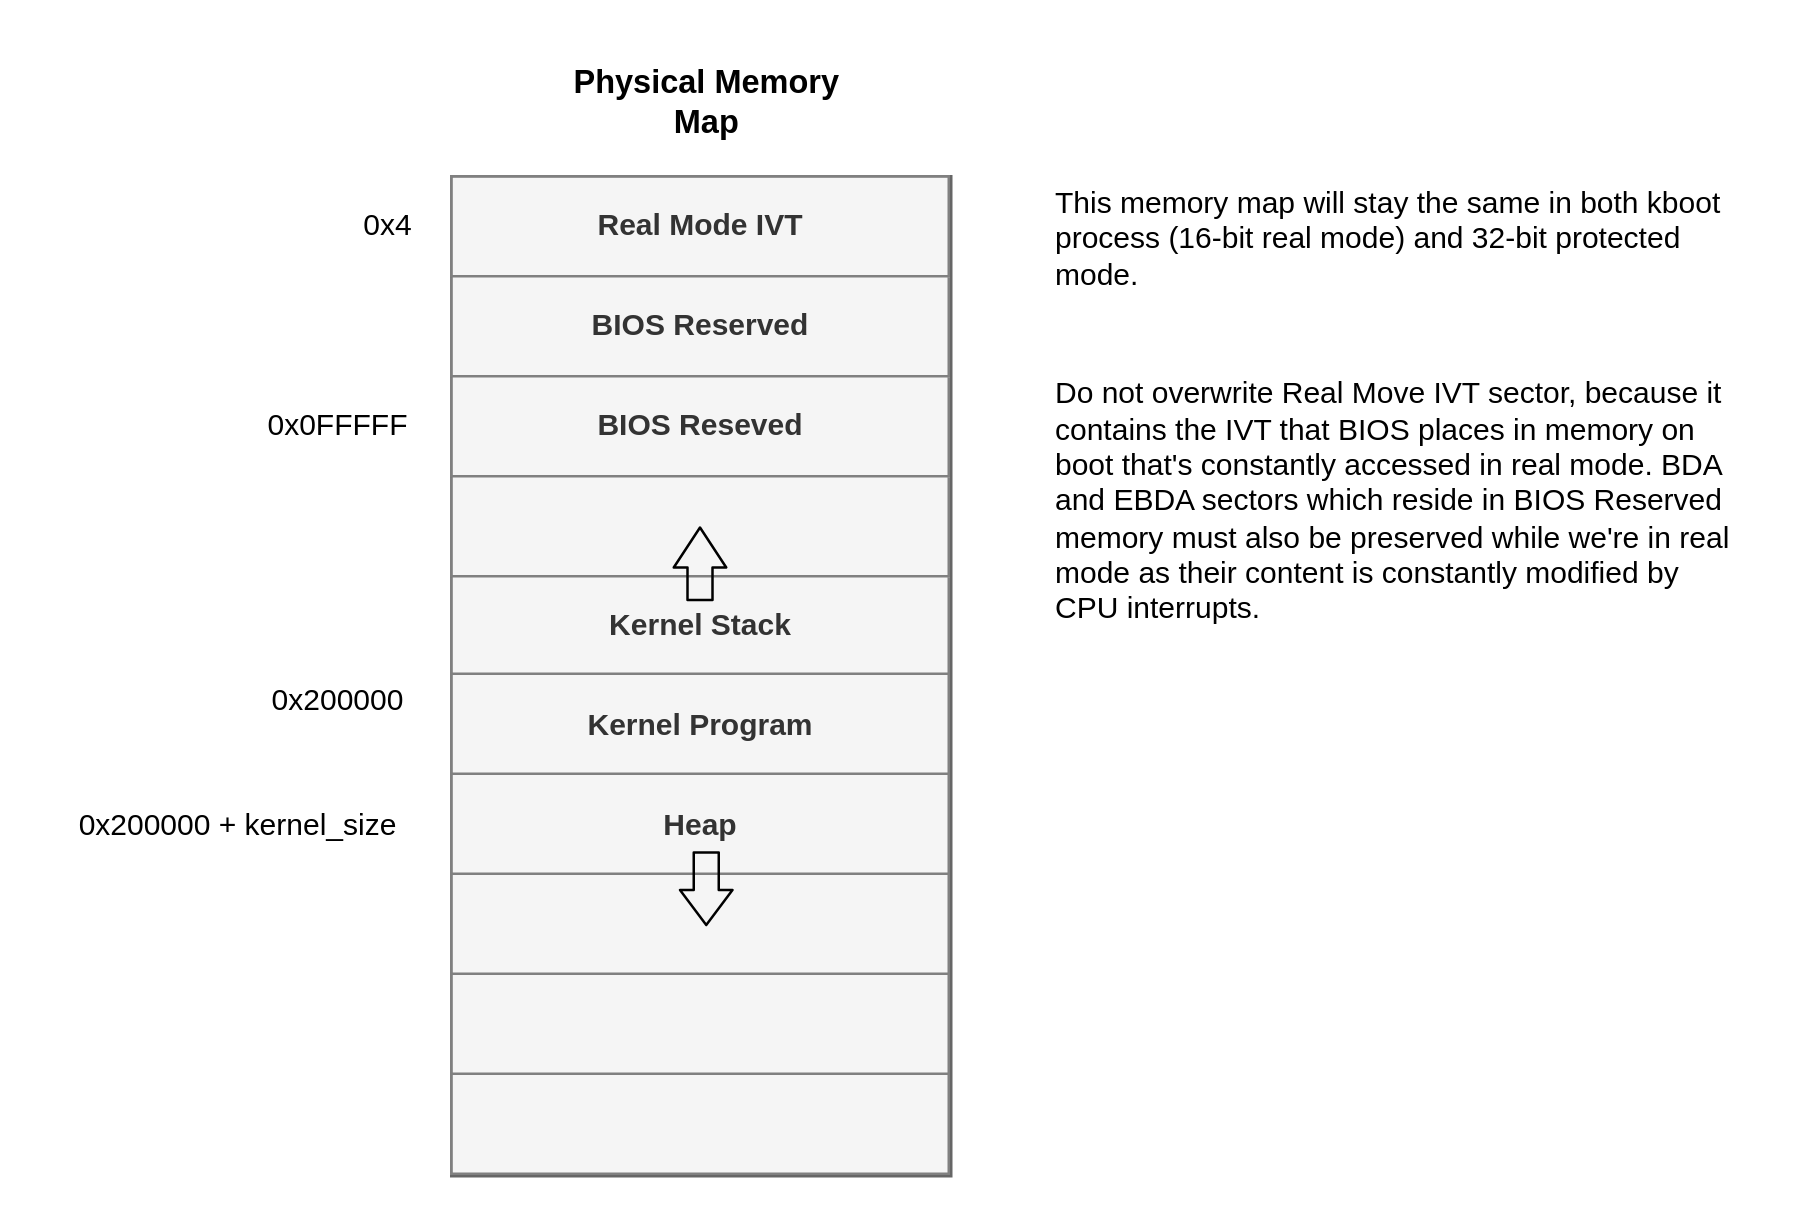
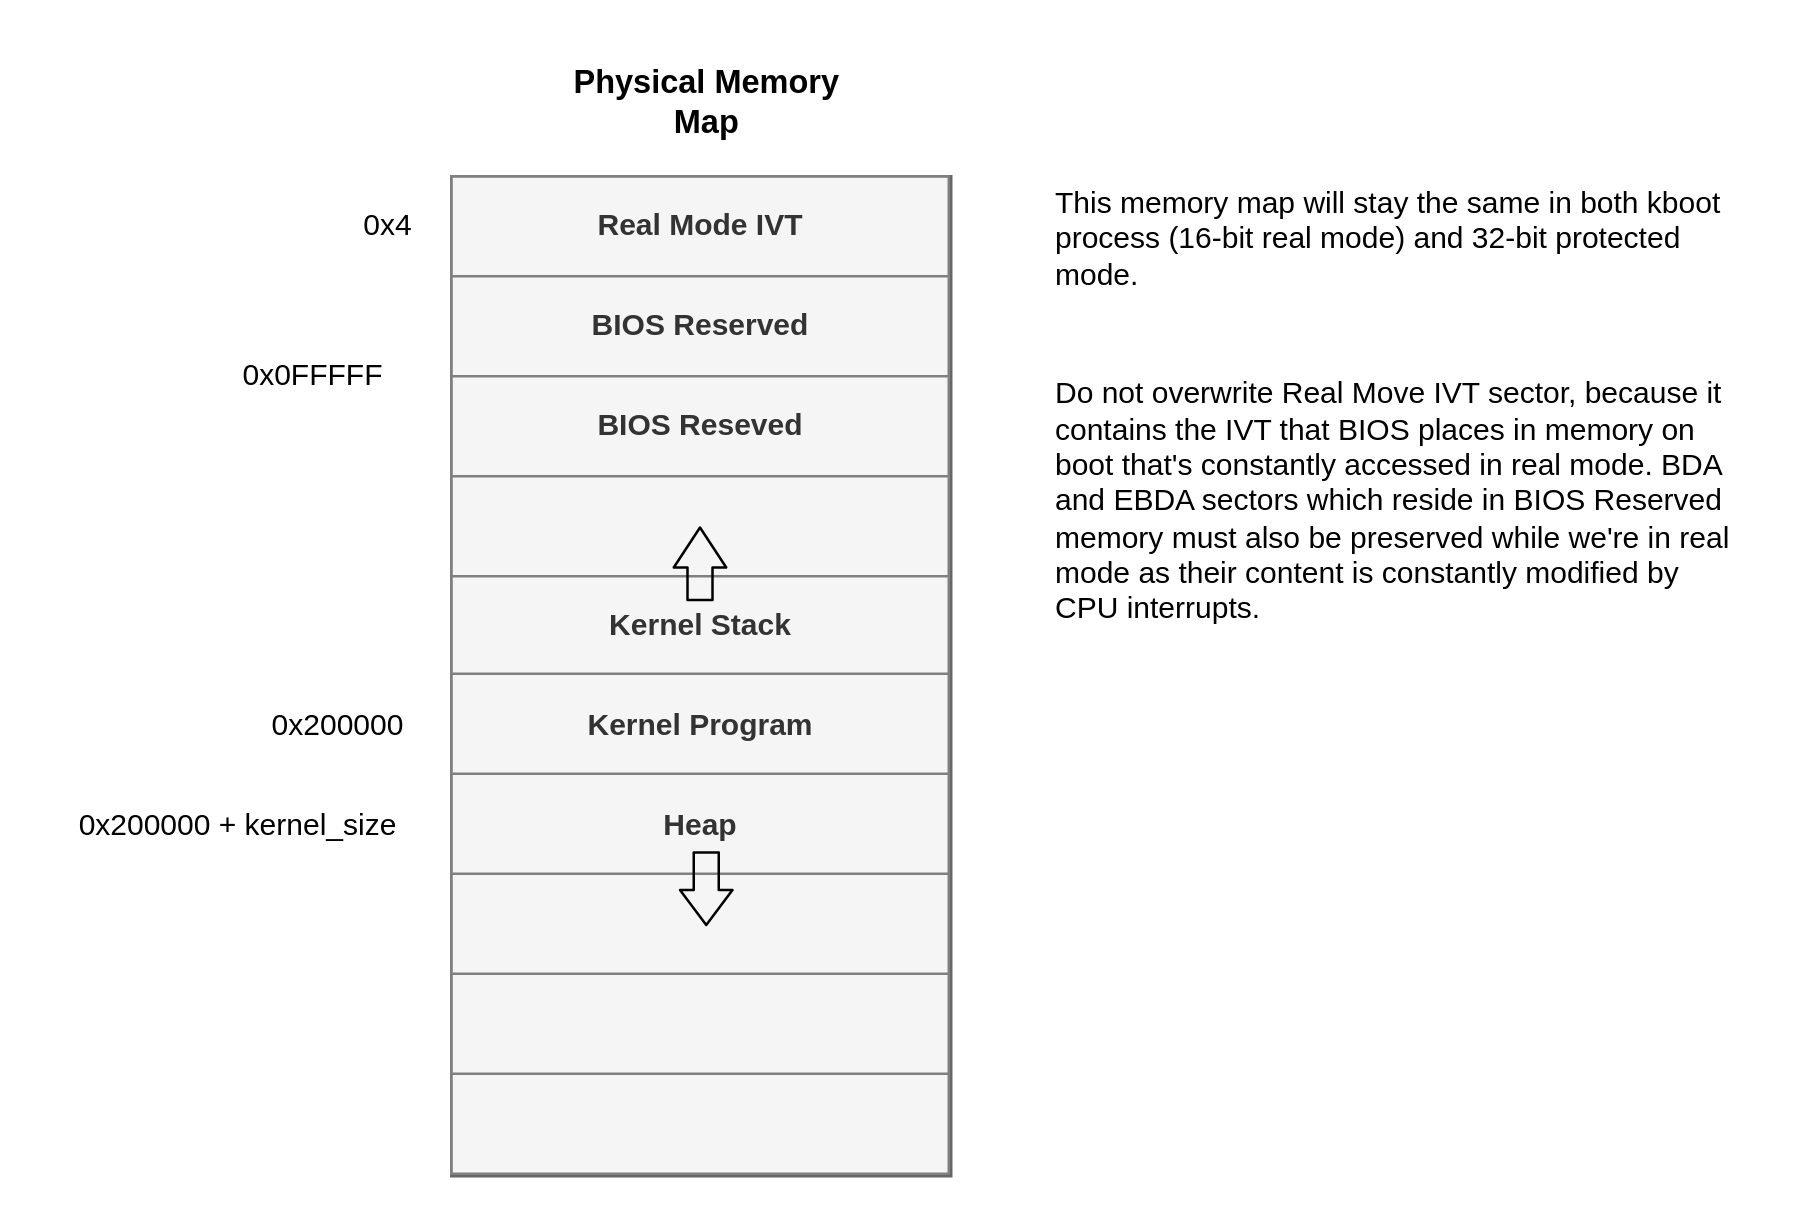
  <mxCell id="0" />
  <mxCell id="1" parent="0" />
  <mxCell id="2" value="&lt;table style=&quot;width: 100% ; height: 100% ; border-collapse: collapse&quot; width=&quot;100%&quot; cellpadding=&quot;4&quot; border=&quot;1&quot;&gt;&lt;tbody&gt;&lt;tr align=&quot;center&quot;&gt;&lt;td&gt;&lt;b&gt;Real Mode IVT&lt;br&gt;&lt;/b&gt;&lt;/td&gt;&lt;/tr&gt;&lt;tr&gt;&lt;td align=&quot;center&quot;&gt;&lt;b&gt;BIOS Reserved&lt;br&gt;&lt;/b&gt;&lt;/td&gt;&lt;/tr&gt;&lt;tr align=&quot;center&quot;&gt;&lt;td&gt;&lt;b&gt;BIOS Reseved&lt;br&gt;&lt;/b&gt;&lt;/td&gt;&lt;/tr&gt;&lt;tr align=&quot;center&quot;&gt;&lt;td&gt;&lt;b&gt;&lt;br&gt;&lt;/b&gt;&lt;/td&gt;&lt;/tr&gt;&lt;tr align=&quot;center&quot;&gt;&lt;td&gt;&lt;b&gt;&lt;b&gt;Kernel Stack&lt;/b&gt;&lt;/b&gt;&lt;/td&gt;&lt;/tr&gt;&lt;tr align=&quot;center&quot;&gt;&lt;td&gt;&lt;b&gt;Kernel Program&lt;/b&gt;&lt;/td&gt;&lt;/tr&gt;&lt;tr align=&quot;center&quot;&gt;&lt;td&gt;&lt;b&gt;Heap&lt;br&gt;&lt;/b&gt;&lt;/td&gt;&lt;/tr&gt;&lt;tr align=&quot;center&quot;&gt;&lt;td&gt;&lt;b&gt;&lt;br&gt;&lt;/b&gt;&lt;/td&gt;&lt;/tr&gt;&lt;tr&gt;&lt;td&gt;&lt;b&gt;&lt;br&gt;&lt;/b&gt;&lt;/td&gt;&lt;/tr&gt;&lt;tr align=&quot;center&quot;&gt;&lt;td&gt;&lt;b&gt;&lt;br&gt;&lt;/b&gt;&lt;/td&gt;&lt;/tr&gt;&lt;/tbody&gt;&lt;/table&gt;" style="text;html=1;overflow=fill;fillColor=#f5f5f5;strokeColor=#666666;fontColor=#333333;" parent="1" vertex="1"><mxGeometry x="180" y="70" width="200" height="400" as="geometry" /></mxCell>
- <mxCell id="3" value="0x200000" style="text;html=1;strokeColor=none;fillColor=none;align=center;verticalAlign=middle;whiteSpace=wrap;rounded=0;" parent="1" vertex="1"><mxGeometry x="100" y="270" width="70" height="20" as="geometry" /></mxCell>
+ <mxCell id="3" value="0x200000" style="text;html=1;strokeColor=none;fillColor=none;align=center;verticalAlign=middle;whiteSpace=wrap;rounded=0;" parent="1" vertex="1"><mxGeometry x="100" y="280" width="70" height="20" as="geometry" /></mxCell>
  <mxCell id="4" value="0x4" style="text;html=1;strokeColor=none;fillColor=none;align=center;verticalAlign=middle;whiteSpace=wrap;rounded=0;" parent="1" vertex="1"><mxGeometry x="140" y="80" width="30" height="20" as="geometry" /></mxCell>
  <mxCell id="5" value="0x200000 + kernel_size" style="text;html=1;strokeColor=none;fillColor=none;align=center;verticalAlign=middle;whiteSpace=wrap;rounded=0;" parent="1" vertex="1"><mxGeometry x="20" y="320" width="150" height="20" as="geometry" /></mxCell>
  <mxCell id="6" value="&lt;b&gt;&lt;font style=&quot;font-size: 13px&quot;&gt;Physical Memory Map&lt;/font&gt;&lt;/b&gt;" style="text;html=1;strokeColor=none;fillColor=none;align=center;verticalAlign=middle;whiteSpace=wrap;rounded=0;" parent="1" vertex="1"><mxGeometry x="225" y="20" width="115" height="40" as="geometry" /></mxCell>
  <mxCell id="7" value="" style="shape=flexArrow;endArrow=classic;html=1;endWidth=10;endSize=5;" parent="1" edge="1"><mxGeometry width="50" height="50" relative="1" as="geometry"><mxPoint x="279.5" y="240" as="sourcePoint" /><mxPoint x="279.5" y="210" as="targetPoint" /></mxGeometry></mxCell>
  <mxCell id="8" value="" style="shape=flexArrow;endArrow=classic;html=1;endWidth=10;endSize=4.33;" parent="1" edge="1"><mxGeometry width="50" height="50" relative="1" as="geometry"><mxPoint x="282" y="340" as="sourcePoint" /><mxPoint x="282" y="370" as="targetPoint" /></mxGeometry></mxCell>
- <mxCell id="9" value="&lt;div&gt;0x0FFFFF&lt;/div&gt;" style="text;html=1;strokeColor=none;fillColor=none;align=center;verticalAlign=middle;whiteSpace=wrap;rounded=0;" parent="1" vertex="1"><mxGeometry x="100" y="160" width="70" height="20" as="geometry" /></mxCell>
+ <mxCell id="9" value="&lt;div&gt;0x0FFFFF&lt;/div&gt;" style="text;html=1;strokeColor=none;fillColor=none;align=center;verticalAlign=middle;whiteSpace=wrap;rounded=0;" parent="1" vertex="1"><mxGeometry x="90" y="140" width="70" height="20" as="geometry" /></mxCell>
  <mxCell id="10" value="&lt;div&gt;Do not overwrite Real Move IVT sector, because it contains the IVT that BIOS places in memory on boot that's constantly accessed in real mode. BDA and EBDA sectors which reside in BIOS Reserved memory must also be preserved while we're in real mode as their content is constantly modified by CPU interrupts.&lt;br&gt;&lt;/div&gt;" style="text;html=1;strokeColor=none;fillColor=none;align=left;verticalAlign=middle;whiteSpace=wrap;rounded=0;" vertex="1" parent="1"><mxGeometry x="420" y="140" width="280" height="120" as="geometry" /></mxCell>
  <mxCell id="11" value="This memory map will stay the same in both kboot process (16-bit real mode) and 32-bit protected mode." style="text;html=1;strokeColor=none;fillColor=none;align=left;verticalAlign=middle;whiteSpace=wrap;rounded=0;" vertex="1" parent="1"><mxGeometry x="420" y="70" width="280" height="50" as="geometry" /></mxCell>
